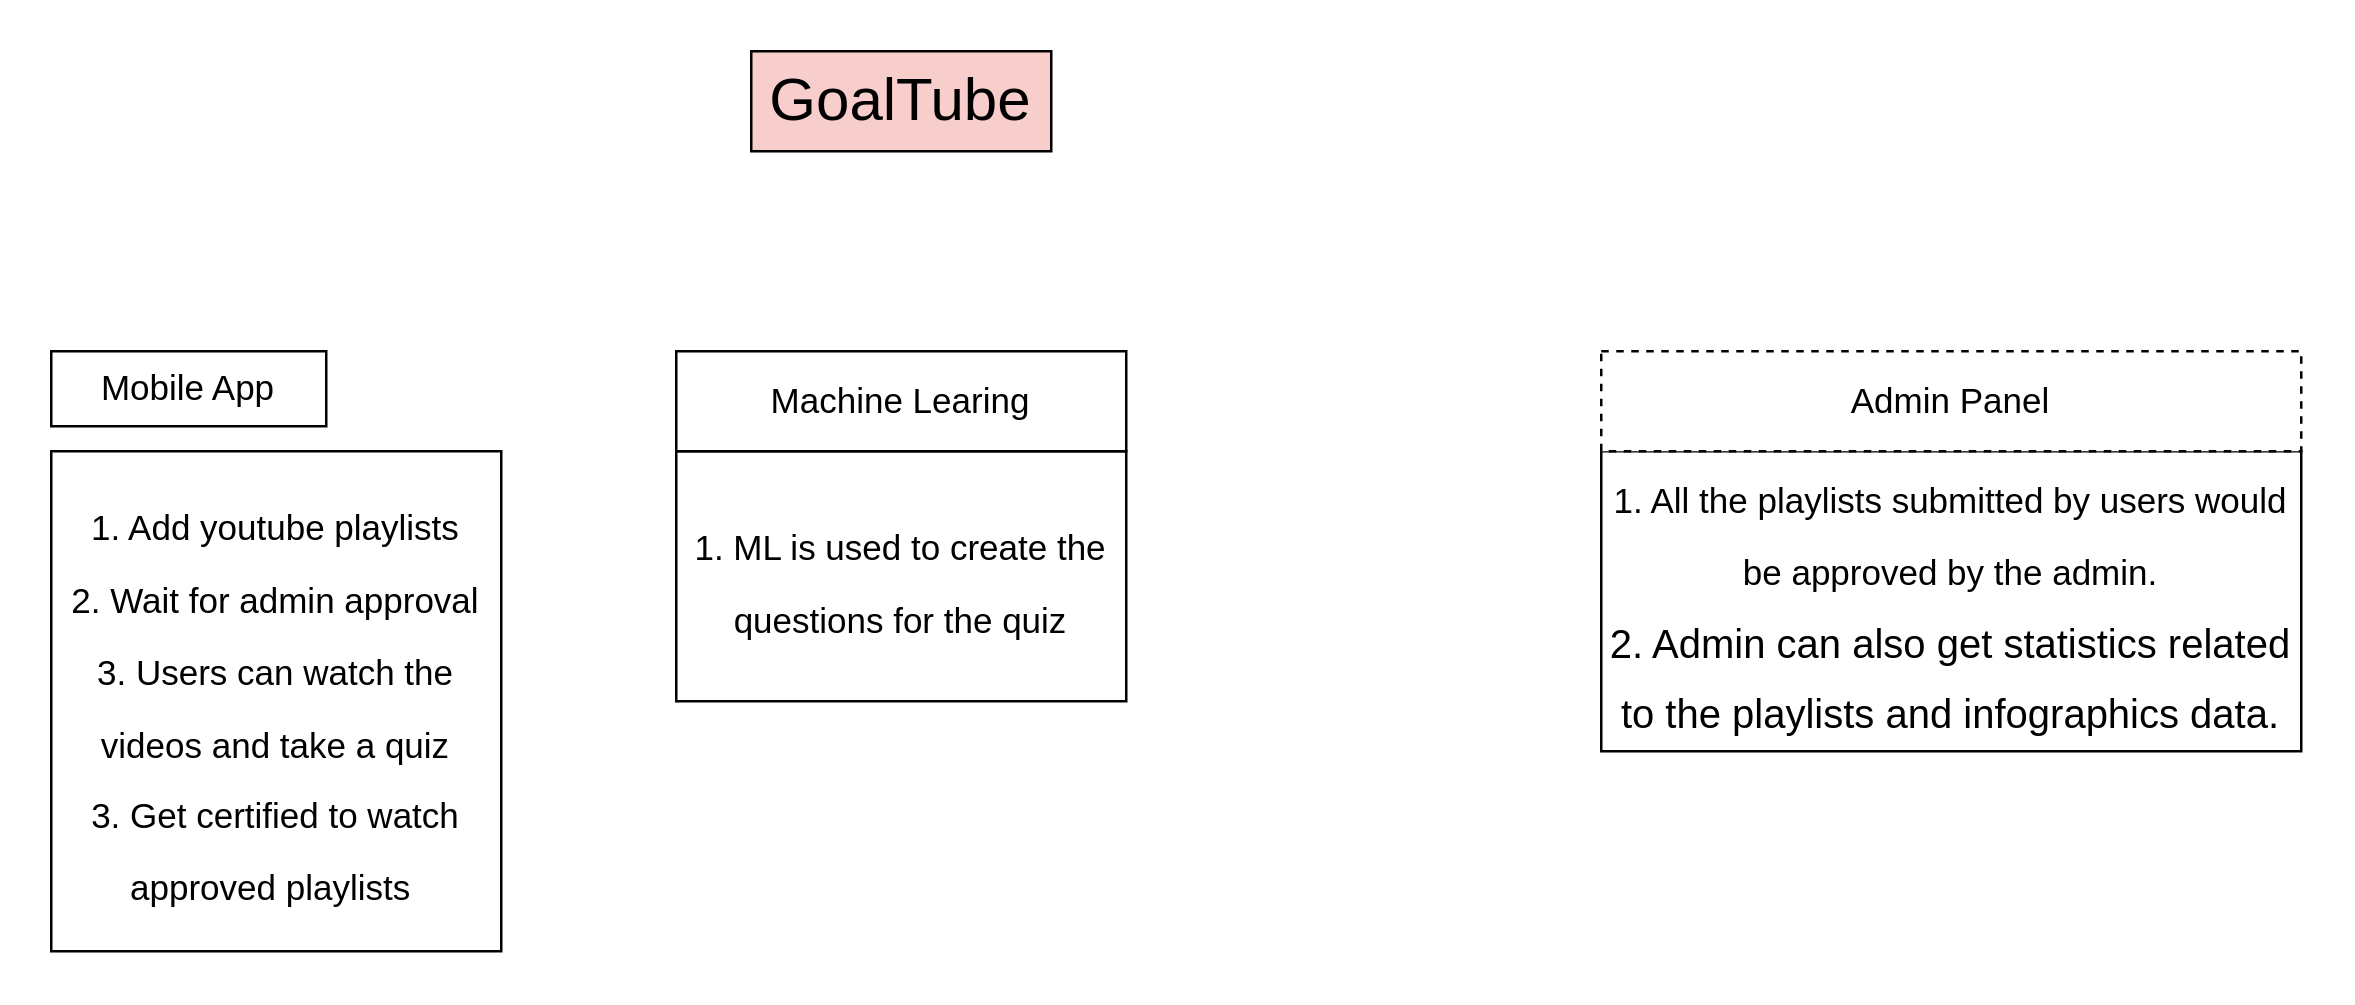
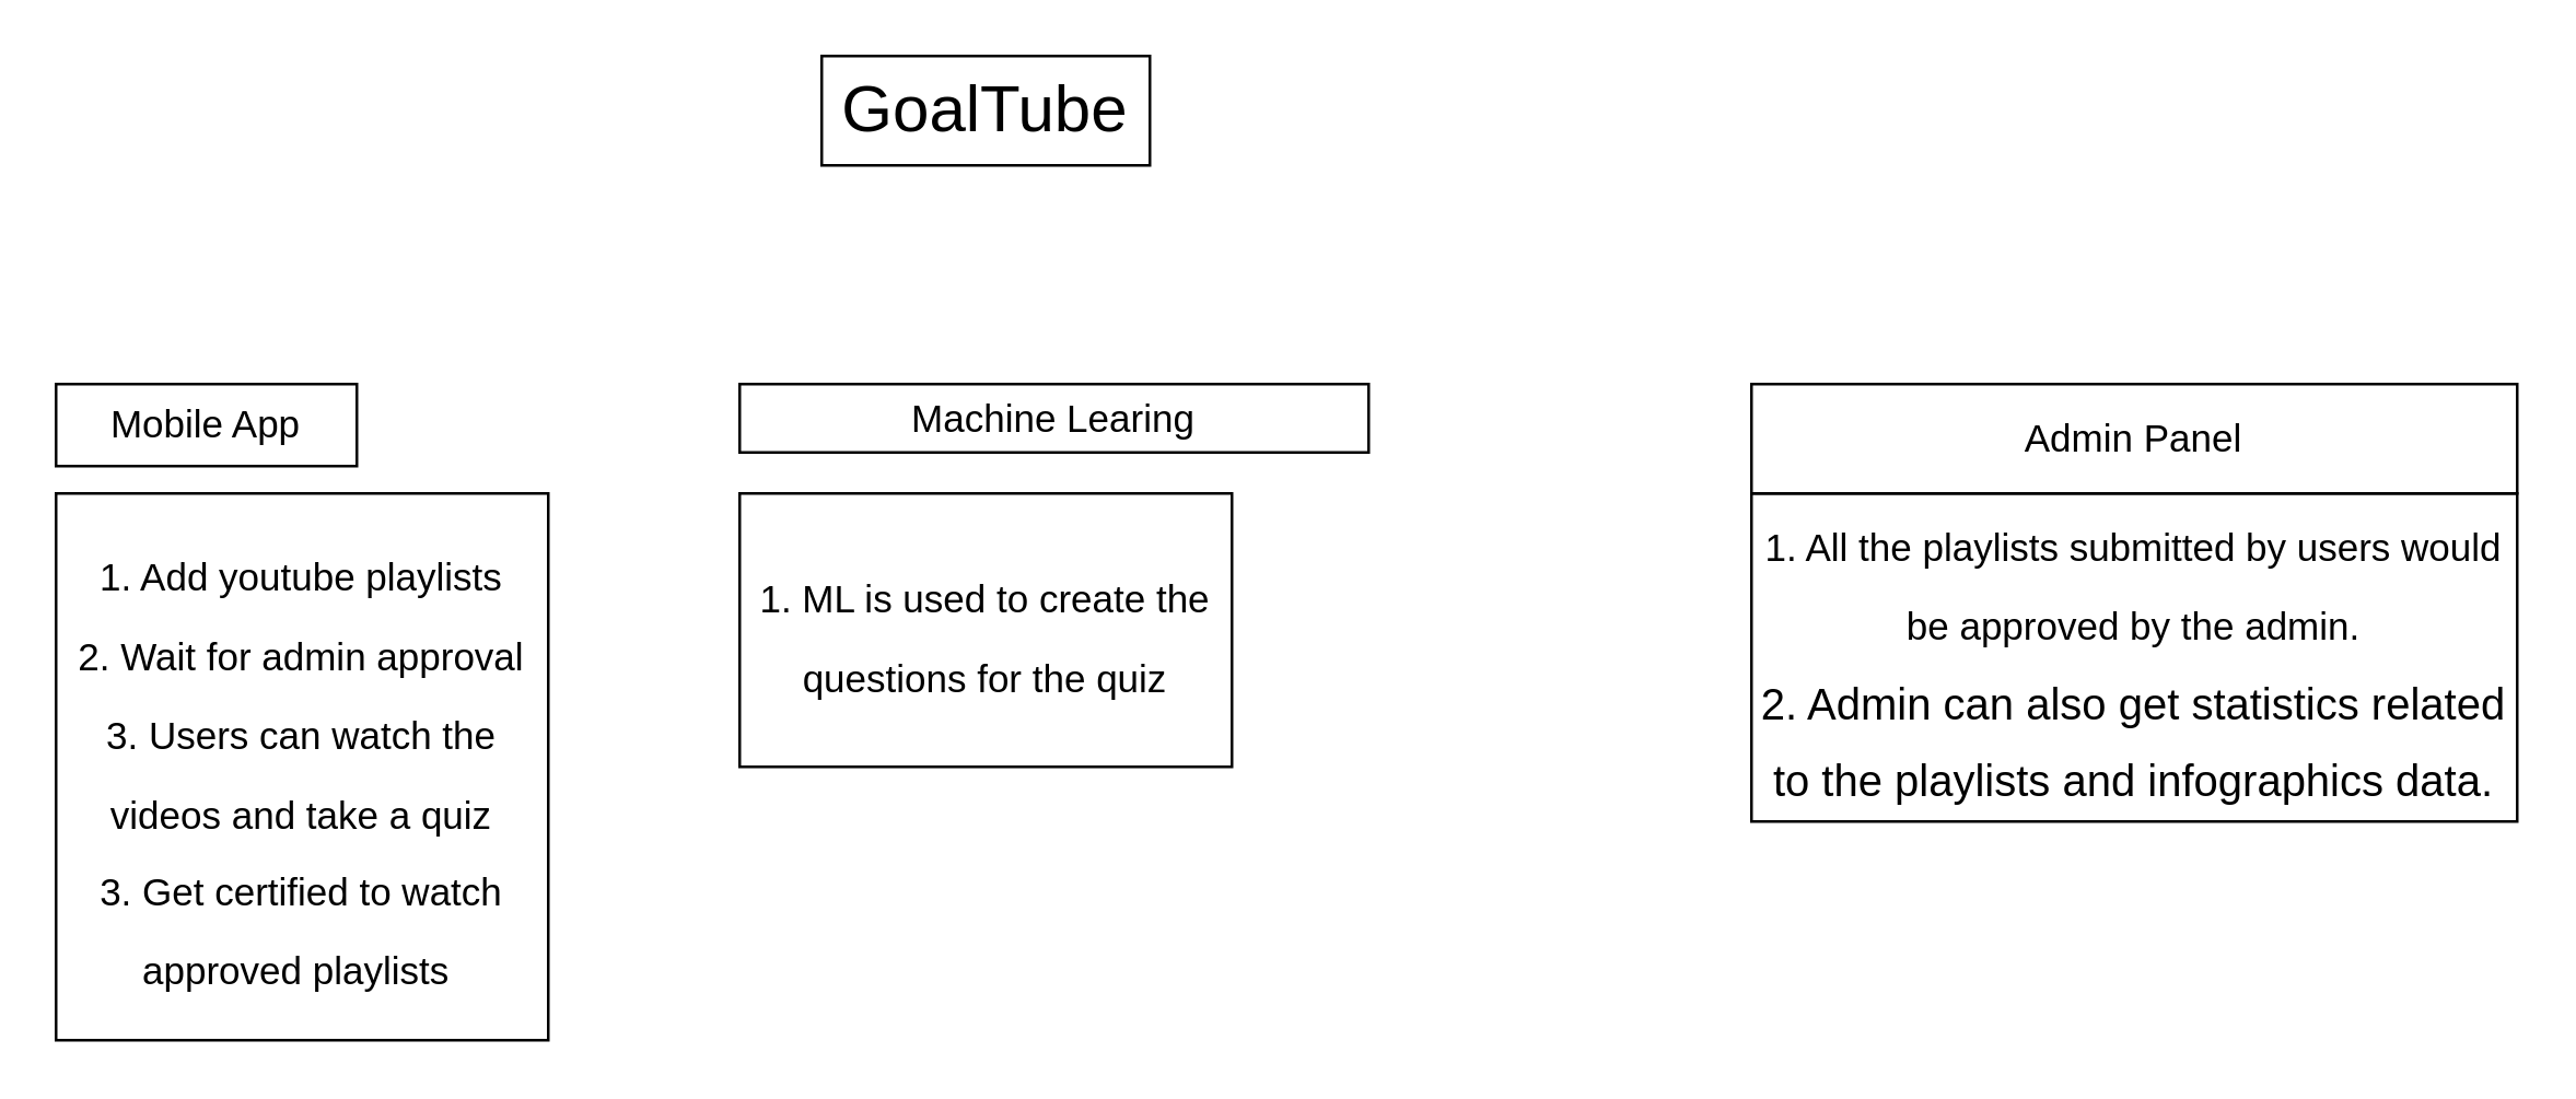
  <mxCell id="0" />
  <mxCell id="1" parent="0" />
- <mxCell id="2" value="&lt;font style=&quot;font-size: 24px&quot;&gt;GoalTube&lt;/font&gt;" style="whiteSpace=wrap;html=1;fillColor=#f8cecc;" vertex="1" parent="1"><mxGeometry x="300" y="20" width="120" height="40" as="geometry" /></mxCell>
+ <mxCell id="2" value="&lt;font style=&quot;font-size: 24px&quot;&gt;GoalTube&lt;/font&gt;" style="whiteSpace=wrap;html=1;" vertex="1" parent="1"><mxGeometry x="300" y="20" width="120" height="40" as="geometry" /></mxCell>
  <mxCell id="3" value="&lt;font&gt;&lt;font style=&quot;font-size: 14px&quot;&gt;1. Add youtube playlists&lt;br&gt;2. Wait for admin approval&lt;br&gt;3. Users can watch the videos and take a quiz&lt;br&gt;3. Get certified to watch approved playlists&amp;nbsp;&lt;/font&gt;&lt;br&gt;&lt;/font&gt;" style="whiteSpace=wrap;html=1;fontSize=24;" vertex="1" parent="1"><mxGeometry x="20" y="180" width="180" height="200" as="geometry" /></mxCell>
  <mxCell id="4" value="Mobile App" style="whiteSpace=wrap;html=1;fontSize=14;" vertex="1" parent="1"><mxGeometry x="20" y="140" width="110" height="30" as="geometry" /></mxCell>
  <mxCell id="5" value="&lt;font&gt;&lt;font style=&quot;font-size: 14px&quot;&gt;1. All the playlists submitted by users would be approved by the admin.&lt;br&gt;&lt;/font&gt;&lt;font size=&quot;3&quot;&gt;2. Admin can also get statistics related to the playlists and infographics data.&lt;/font&gt;&lt;br&gt;&lt;/font&gt;" style="whiteSpace=wrap;html=1;fontSize=24;" vertex="1" parent="1"><mxGeometry x="640" y="180" width="280" height="120" as="geometry" /></mxCell>
- <mxCell id="6" value="Admin Panel" style="whiteSpace=wrap;html=1;fontSize=14;dashed=1;" vertex="1" parent="1"><mxGeometry x="640" y="140" width="280" height="40" as="geometry" /></mxCell>
+ <mxCell id="6" value="Admin Panel" style="whiteSpace=wrap;html=1;fontSize=14;" vertex="1" parent="1"><mxGeometry x="640" y="140" width="280" height="40" as="geometry" /></mxCell>
  <mxCell id="7" value="&lt;font&gt;&lt;span style=&quot;font-size: 14px&quot;&gt;1. ML is used to create the questions for the quiz&lt;/span&gt;&lt;br&gt;&lt;/font&gt;" style="whiteSpace=wrap;html=1;fontSize=24;" vertex="1" parent="1"><mxGeometry x="270" y="180" width="180" height="100" as="geometry" /></mxCell>
- <mxCell id="8" value="Machine Learing" style="whiteSpace=wrap;html=1;fontSize=14;" vertex="1" parent="1"><mxGeometry x="270" y="140" width="180" height="40" as="geometry" /></mxCell>
+ <mxCell id="8" value="Machine Learing" style="whiteSpace=wrap;html=1;fontSize=14;" vertex="1" parent="1"><mxGeometry x="270" y="140" width="230" height="25" as="geometry" /></mxCell>
